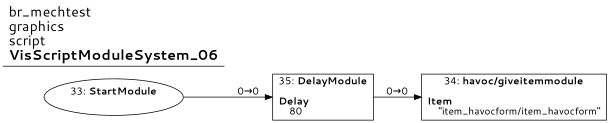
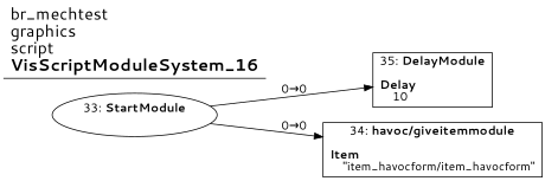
  digraph {
    fontname="Segoe UI"
    rankdir=LR
    splines=spline
    node [fontname="Segoe UI" shape=box]
    edge [fontname="Segoe UI"]
    n1 [label=<33: <b>StartModule</b><br/><br/>> shape=oval]
-   n2 [label=<35: <b>DelayModule</b><br/><br/><b>Delay</b><br align="left"/>    80<br align="left"/>>]
+   n2 [label=<35: <b>DelayModule</b><br/><br/><b>Delay</b><br align="left"/>    10<br align="left"/>>]
    n3 [label=<34: <b>havoc/giveitemmodule</b><br/><br/><b>Item</b><br align="left"/>    &quot;item_havocform/item_havocform&quot;<br align="left"/>>]
-   n4 [label=<<font point-size="20">br_mechtest<br align="left"/>graphics<br align="left"/>script<br align="left"/><b>VisScriptModuleSystem_06</b><br align="left"/></font>> shape=underline]
+   n4 [label=<<font point-size="20">br_mechtest<br align="left"/>graphics<br align="left"/>script<br align="left"/><b>VisScriptModuleSystem_16</b><br align="left"/></font>> shape=underline]
    n1 -> n2 [label="0→0"]
-   n2 -> n3 [label="0→0"]
+   n1 -> n3 [label="0→0"]
  }
